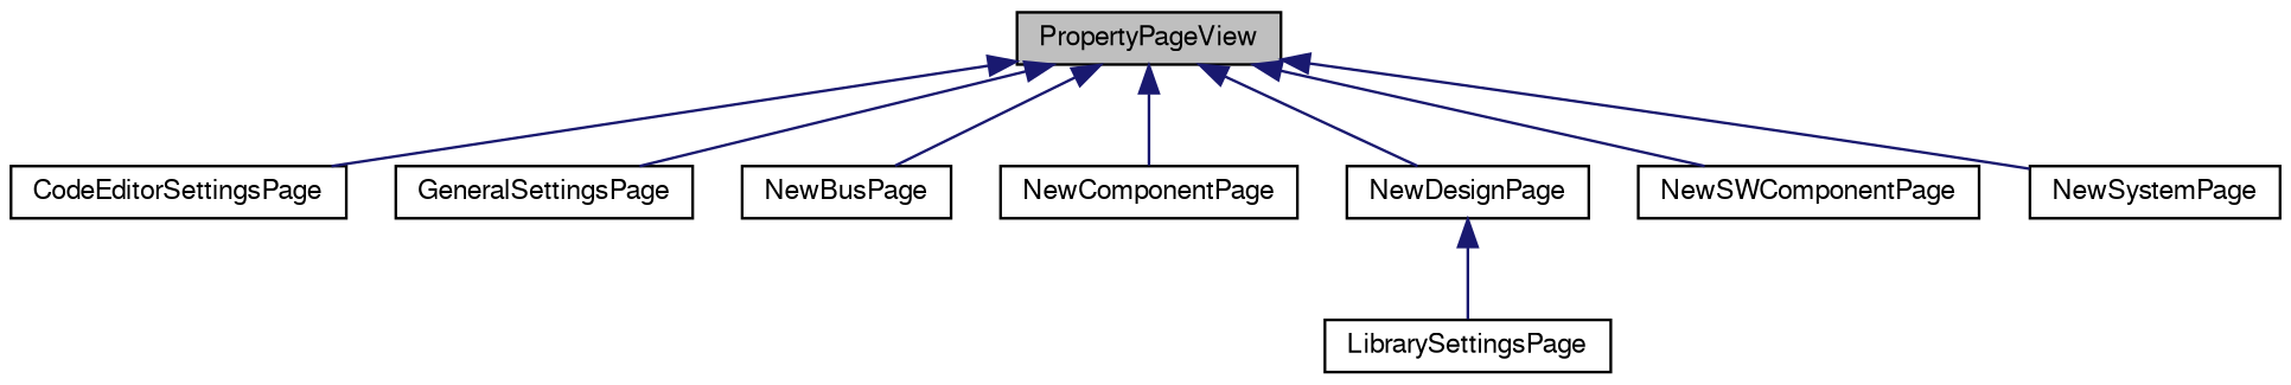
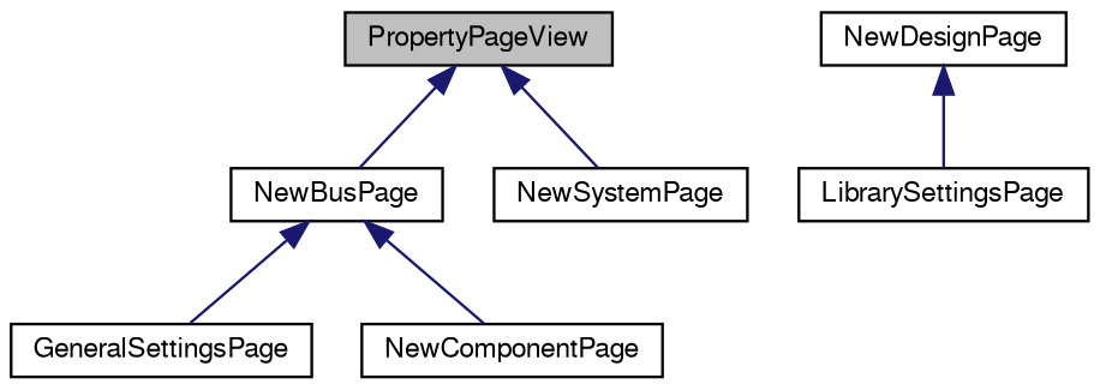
  digraph {
    rankdir=TB
    node [color=black fontname=FreeSans fontsize=10 shape=record]
    edge [color=midnightblue dir=back fontname=FreeSans fontsize=10 labelfontname=FreeSans labelfontsize=10 style=solid]
    n1 [fillcolor=grey75 fontcolor=black height=0.2 label=PropertyPageView style=filled width=0.4]
-   n2 [height=0.2 label=CodeEditorSettingsPage width=0.4]
    n3 [height=0.2 label=GeneralSettingsPage width=0.4]
    n4 [height=0.2 label=NewBusPage width=0.4]
    n5 [height=0.2 label=NewComponentPage width=0.4]
    n6 [height=0.2 label=NewDesignPage width=0.4]
-   n7 [height=0.2 label=NewSWComponentPage width=0.4]
    n8 [height=0.2 label=NewSystemPage width=0.4]
    n9 [height=0.2 label=LibrarySettingsPage width=0.4]
-   n1 -> n2
-   n1 -> n3
+   n4 -> n3
    n1 -> n4
-   n1 -> n5
-   n1 -> n6
-   n1 -> n7
+   n4 -> n5
    n1 -> n8
    n6 -> n9
  }
